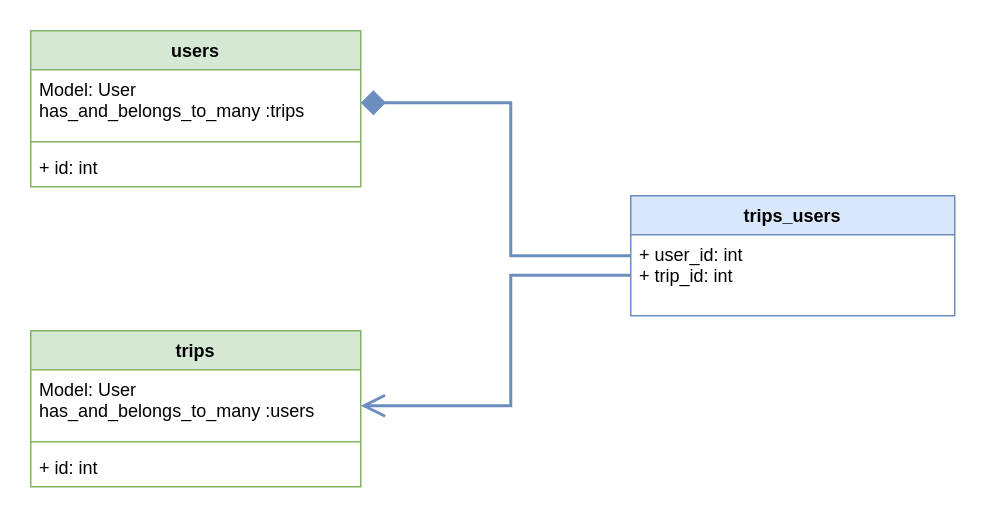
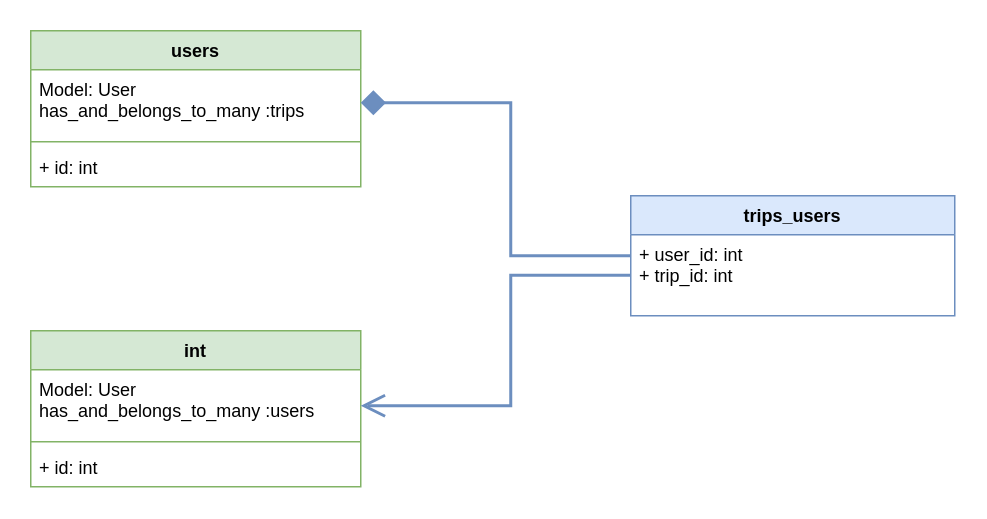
  <mxCell id="0" />
  <mxCell id="1" parent="0" />
  <mxCell id="2" value="users" style="swimlane;fontStyle=1;align=center;verticalAlign=top;childLayout=stackLayout;horizontal=1;startSize=26;horizontalStack=0;resizeParent=1;resizeParentMax=0;resizeLast=0;collapsible=1;marginBottom=0;fillColor=#d5e8d4;strokeColor=#82b366;" vertex="1" parent="1"><mxGeometry x="20" y="20" width="220" height="104" as="geometry" /></mxCell>
  <mxCell id="3" value="Model: User&#10;has_and_belongs_to_many :trips&#10;" style="text;strokeColor=none;fillColor=none;align=left;verticalAlign=top;spacingLeft=4;spacingRight=4;overflow=hidden;rotatable=0;points=[[0,0.5],[1,0.5]];portConstraint=eastwest;fontStyle=0" vertex="1" parent="2"><mxGeometry y="26" width="220" height="44" as="geometry" /></mxCell>
  <mxCell id="4" value="" style="line;strokeWidth=1;fillColor=none;align=left;verticalAlign=middle;spacingTop=-1;spacingLeft=3;spacingRight=3;rotatable=0;labelPosition=right;points=[];portConstraint=eastwest;strokeColor=inherit;" vertex="1" parent="2"><mxGeometry y="70" width="220" height="8" as="geometry" /></mxCell>
  <mxCell id="5" value="+ id: int&#10;" style="text;strokeColor=none;fillColor=none;align=left;verticalAlign=top;spacingLeft=4;spacingRight=4;overflow=hidden;rotatable=0;points=[[0,0.5],[1,0.5]];portConstraint=eastwest;" vertex="1" parent="2"><mxGeometry y="78" width="220" height="26" as="geometry" /></mxCell>
- <mxCell id="6" value="trips" style="swimlane;fontStyle=1;align=center;verticalAlign=top;childLayout=stackLayout;horizontal=1;startSize=26;horizontalStack=0;resizeParent=1;resizeParentMax=0;resizeLast=0;collapsible=1;marginBottom=0;fillColor=#d5e8d4;strokeColor=#82b366;" vertex="1" parent="1"><mxGeometry x="20" y="220" width="220" height="104" as="geometry" /></mxCell>
+ <mxCell id="6" value="int" style="swimlane;fontStyle=1;align=center;verticalAlign=top;childLayout=stackLayout;horizontal=1;startSize=26;horizontalStack=0;resizeParent=1;resizeParentMax=0;resizeLast=0;collapsible=1;marginBottom=0;fillColor=#d5e8d4;strokeColor=#82b366;" vertex="1" parent="1"><mxGeometry x="20" y="220" width="220" height="104" as="geometry" /></mxCell>
  <mxCell id="7" value="Model: User&#10;has_and_belongs_to_many :users&#10;" style="text;strokeColor=none;fillColor=none;align=left;verticalAlign=top;spacingLeft=4;spacingRight=4;overflow=hidden;rotatable=0;points=[[0,0.5],[1,0.5]];portConstraint=eastwest;fontStyle=0" vertex="1" parent="6"><mxGeometry y="26" width="220" height="44" as="geometry" /></mxCell>
  <mxCell id="8" value="" style="line;strokeWidth=1;fillColor=none;align=left;verticalAlign=middle;spacingTop=-1;spacingLeft=3;spacingRight=3;rotatable=0;labelPosition=right;points=[];portConstraint=eastwest;strokeColor=inherit;" vertex="1" parent="6"><mxGeometry y="70" width="220" height="8" as="geometry" /></mxCell>
  <mxCell id="9" value="+ id: int&#10;" style="text;strokeColor=none;fillColor=none;align=left;verticalAlign=top;spacingLeft=4;spacingRight=4;overflow=hidden;rotatable=0;points=[[0,0.5],[1,0.5]];portConstraint=eastwest;" vertex="1" parent="6"><mxGeometry y="78" width="220" height="26" as="geometry" /></mxCell>
  <mxCell id="10" value="trips_users" style="swimlane;fontStyle=1;childLayout=stackLayout;horizontal=1;startSize=26;fillColor=#dae8fc;horizontalStack=0;resizeParent=1;resizeParentMax=0;resizeLast=0;collapsible=1;marginBottom=0;strokeColor=#6c8ebf;" vertex="1" parent="1"><mxGeometry x="420" y="130" width="216" height="80" as="geometry" /></mxCell>
  <mxCell id="11" value="+ user_id: int&#10;+ trip_id: int&#10;&#10;&#10;" style="text;strokeColor=none;fillColor=none;align=left;verticalAlign=top;spacingLeft=4;spacingRight=4;overflow=hidden;rotatable=0;points=[[0,0.5],[1,0.5]];portConstraint=eastwest;" vertex="1" parent="10"><mxGeometry y="26" width="216" height="54" as="geometry" /></mxCell>
  <mxCell id="12" value="" style="endArrow=diamond;endFill=1;endSize=12;html=1;rounded=0;exitX=0;exitY=0.259;exitDx=0;exitDy=0;exitPerimeter=0;entryX=1;entryY=0.5;entryDx=0;entryDy=0;fillColor=#dae8fc;strokeColor=#6c8ebf;strokeWidth=2;" edge="1" parent="1" source="11" target="3"><mxGeometry width="160" relative="1" as="geometry"><mxPoint x="230" y="260" as="sourcePoint" /><mxPoint x="390" y="260" as="targetPoint" /><Array as="points"><mxPoint x="340" y="170" /><mxPoint x="340" y="68" /></Array></mxGeometry></mxCell>
  <mxCell id="13" value="" style="endArrow=open;endFill=1;endSize=12;html=1;rounded=0;exitX=0;exitY=0.5;exitDx=0;exitDy=0;entryX=1;entryY=0.5;entryDx=0;entryDy=0;fillColor=#dae8fc;strokeColor=#6c8ebf;strokeWidth=2;" edge="1" parent="1" source="11"><mxGeometry width="160" relative="1" as="geometry"><mxPoint x="420" y="371.986" as="sourcePoint" /><mxPoint x="240" y="270" as="targetPoint" /><Array as="points"><mxPoint x="340" y="183" /><mxPoint x="340" y="270" /></Array></mxGeometry></mxCell>
